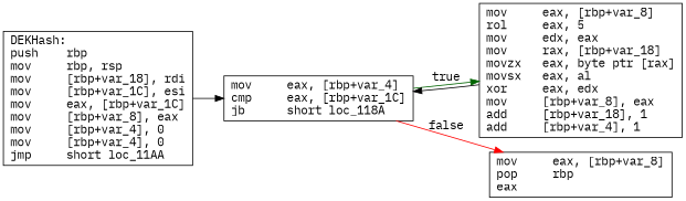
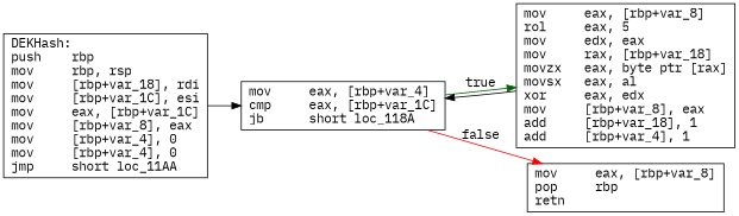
  digraph {
    rankdir=LR
    fontname="IBM Plex Mono"
    node [shape=box fontname="IBM Plex Mono"]
    edge [fontname="IBM Plex Mono"]
    n1 [label="DEKHash:\lpush    rbp\lmov     rbp, rsp\lmov     [rbp+var_18], rdi\lmov     [rbp+var_1C], esi\lmov     eax, [rbp+var_1C]\lmov     [rbp+var_8], eax\lmov     [rbp+var_4], 0\lmov     [rbp+var_4], 0\ljmp     short loc_11AA\l"]
    n2 [label="mov     eax, [rbp+var_4]\lcmp     eax, [rbp+var_1C]\ljb      short loc_118A\l"]
    n3 [label="mov     eax, [rbp+var_8]\lrol     eax, 5\lmov     edx, eax\lmov     rax, [rbp+var_18]\lmovzx   eax, byte ptr [rax]\lmovsx   eax, al\lxor     eax, edx\lmov     [rbp+var_8], eax\ladd     [rbp+var_18], 1\ladd     [rbp+var_4], 1\l"]
-   n4 [label="mov     eax, [rbp+var_8]\lpop     rbp\leax\l"]
+   n4 [label="mov     eax, [rbp+var_8]\lpop     rbp\lretn\l"]
    n1 -> n2
    n2 -> n3 [color=darkgreen label=true]
    n2 -> n4 [color=red label=false]
    n3 -> n2
  }
